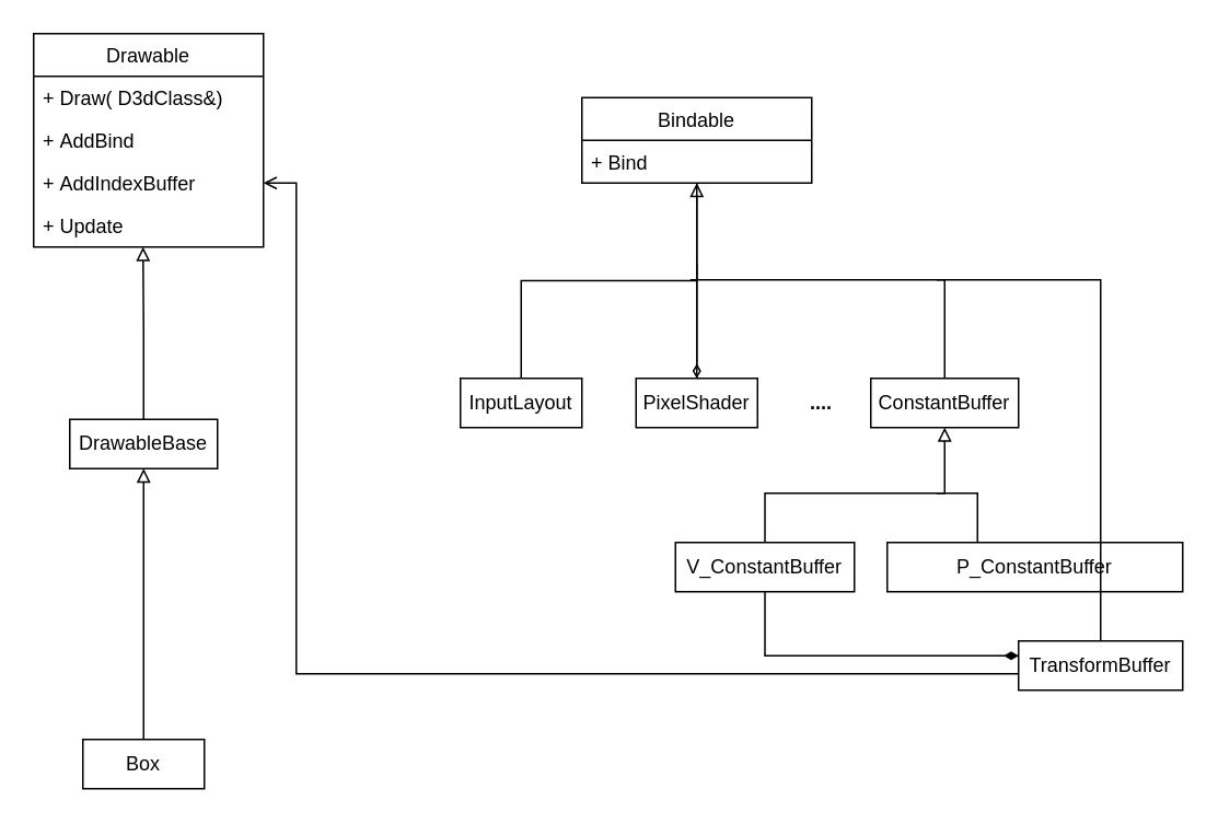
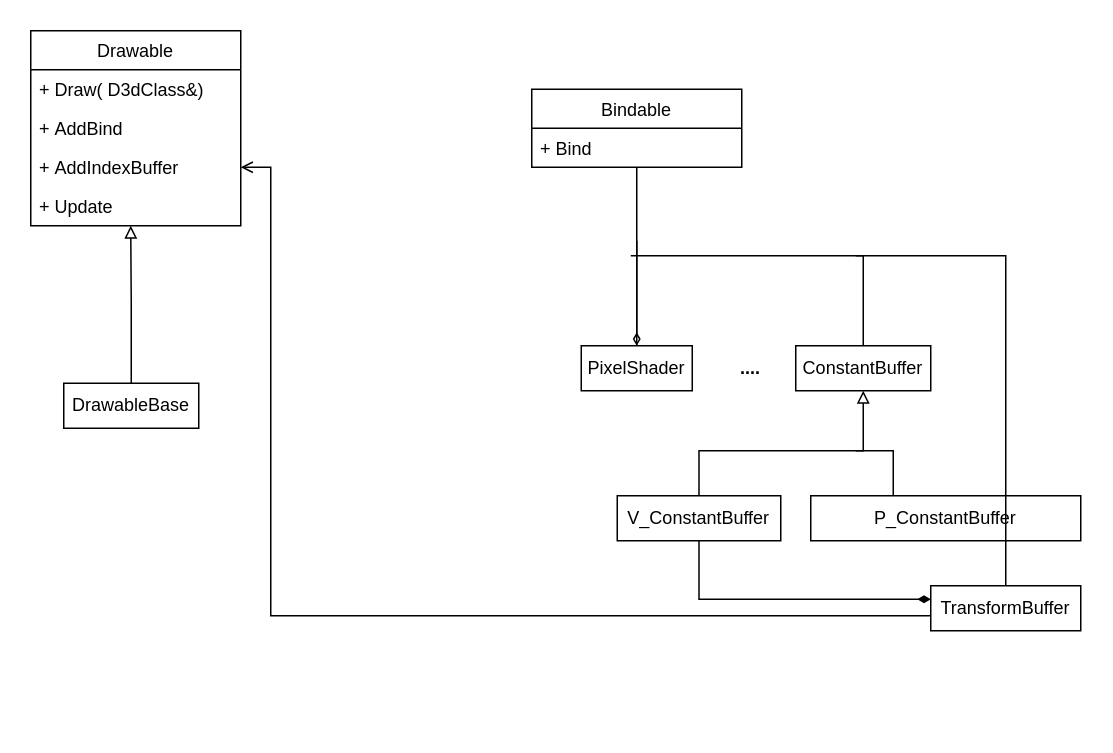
  <mxCell id="0" />
  <mxCell id="1" parent="0" />
  <mxCell id="2" value="" style="edgeStyle=orthogonalEdgeStyle;rounded=0;orthogonalLoop=1;jettySize=auto;html=1;endArrow=diamondThin;endFill=0;" edge="1" parent="1" source="9" target="13"><mxGeometry relative="1" as="geometry" /></mxCell>
  <mxCell id="3" value="Drawable" style="swimlane;fontStyle=0;childLayout=stackLayout;horizontal=1;startSize=26;fillColor=none;horizontalStack=0;resizeParent=1;resizeParentMax=0;resizeLast=0;collapsible=1;marginBottom=0;" vertex="1" parent="1"><mxGeometry x="20" y="20" width="140" height="130" as="geometry"><mxRectangle x="80" y="80" width="80" height="26" as="alternateBounds" /></mxGeometry></mxCell>
  <mxCell id="4" value="+ Draw( D3dClass&amp;)" style="text;strokeColor=none;fillColor=none;align=left;verticalAlign=top;spacingLeft=4;spacingRight=4;overflow=hidden;rotatable=0;points=[[0,0.5],[1,0.5]];portConstraint=eastwest;" vertex="1" parent="3"><mxGeometry y="26" width="140" height="26" as="geometry" /></mxCell>
  <mxCell id="5" value="+ AddBind" style="text;strokeColor=none;fillColor=none;align=left;verticalAlign=top;spacingLeft=4;spacingRight=4;overflow=hidden;rotatable=0;points=[[0,0.5],[1,0.5]];portConstraint=eastwest;" vertex="1" parent="3"><mxGeometry y="52" width="140" height="26" as="geometry" /></mxCell>
  <mxCell id="6" value="+ AddIndexBuffer" style="text;strokeColor=none;fillColor=none;align=left;verticalAlign=top;spacingLeft=4;spacingRight=4;overflow=hidden;rotatable=0;points=[[0,0.5],[1,0.5]];portConstraint=eastwest;" vertex="1" parent="3"><mxGeometry y="78" width="140" height="26" as="geometry" /></mxCell>
  <mxCell id="7" value="+ Update" style="text;strokeColor=none;fillColor=none;align=left;verticalAlign=top;spacingLeft=4;spacingRight=4;overflow=hidden;rotatable=0;points=[[0,0.5],[1,0.5]];portConstraint=eastwest;" vertex="1" parent="3"><mxGeometry y="104" width="140" height="26" as="geometry" /></mxCell>
- <mxCell id="8" value="" style="edgeStyle=orthogonalEdgeStyle;rounded=0;orthogonalLoop=1;jettySize=auto;html=1;startArrow=block;startFill=0;endArrow=none;endFill=0;" edge="1" parent="1" source="9" target="11"><mxGeometry relative="1" as="geometry" /></mxCell>
  <mxCell id="9" value="Bindable" style="swimlane;fontStyle=0;childLayout=stackLayout;horizontal=1;startSize=26;fillColor=none;horizontalStack=0;resizeParent=1;resizeParentMax=0;resizeLast=0;collapsible=1;marginBottom=0;" vertex="1" parent="1"><mxGeometry x="354" y="59" width="140" height="52" as="geometry"><mxRectangle x="80" y="80" width="80" height="26" as="alternateBounds" /></mxGeometry></mxCell>
  <mxCell id="10" value="+ Bind" style="text;strokeColor=none;fillColor=none;align=left;verticalAlign=top;spacingLeft=4;spacingRight=4;overflow=hidden;rotatable=0;points=[[0,0.5],[1,0.5]];portConstraint=eastwest;" vertex="1" parent="9"><mxGeometry y="26" width="140" height="26" as="geometry" /></mxCell>
- <mxCell id="11" value="InputLayout" style="whiteSpace=wrap;html=1;fontStyle=0;fillColor=none;startSize=26;" vertex="1" parent="1"><mxGeometry x="280" y="230" width="74" height="30" as="geometry" /></mxCell>
  <mxCell id="12" style="edgeStyle=orthogonalEdgeStyle;rounded=0;orthogonalLoop=1;jettySize=auto;html=1;startArrow=none;startFill=0;endArrow=none;endFill=0;" edge="1" parent="1" source="13"><mxGeometry relative="1" as="geometry"><mxPoint x="424" y="160" as="targetPoint" /></mxGeometry></mxCell>
  <mxCell id="13" value="PixelShader" style="whiteSpace=wrap;html=1;fontStyle=0;fillColor=none;startSize=26;" vertex="1" parent="1"><mxGeometry x="387" y="230" width="74" height="30" as="geometry" /></mxCell>
  <mxCell id="14" style="edgeStyle=orthogonalEdgeStyle;rounded=0;orthogonalLoop=1;jettySize=auto;html=1;startArrow=none;startFill=0;endArrow=none;endFill=0;" edge="1" parent="1" source="15"><mxGeometry relative="1" as="geometry"><mxPoint x="420" y="170" as="targetPoint" /><Array as="points"><mxPoint x="575" y="170" /></Array></mxGeometry></mxCell>
  <mxCell id="15" value="ConstantBuffer" style="whiteSpace=wrap;html=1;fontStyle=0;fillColor=none;startSize=26;" vertex="1" parent="1"><mxGeometry x="530" y="230" width="90" height="30" as="geometry" /></mxCell>
  <mxCell id="16" value="&lt;b&gt;....&lt;/b&gt;" style="text;html=1;strokeColor=none;fillColor=none;align=center;verticalAlign=middle;whiteSpace=wrap;rounded=0;" vertex="1" parent="1"><mxGeometry x="480" y="235" width="40" height="20" as="geometry" /></mxCell>
  <mxCell id="17" style="edgeStyle=orthogonalEdgeStyle;rounded=0;orthogonalLoop=1;jettySize=auto;html=1;entryX=0.5;entryY=1;entryDx=0;entryDy=0;startArrow=none;startFill=0;endArrow=block;endFill=0;" edge="1" parent="1" source="19" target="15"><mxGeometry relative="1" as="geometry"><Array as="points"><mxPoint x="466" y="300" /><mxPoint x="575" y="300" /></Array></mxGeometry></mxCell>
  <mxCell id="18" style="edgeStyle=orthogonalEdgeStyle;rounded=0;orthogonalLoop=1;jettySize=auto;html=1;entryX=0;entryY=0.5;entryDx=0;entryDy=0;startArrow=none;startFill=0;endArrow=diamondThin;endFill=1;exitX=0.5;exitY=1;exitDx=0;exitDy=0;" edge="1" parent="1" source="19"><mxGeometry relative="1" as="geometry"><mxPoint x="465.5" y="354" as="sourcePoint" /><mxPoint x="620" y="399" as="targetPoint" /><Array as="points"><mxPoint x="466" y="399" /></Array></mxGeometry></mxCell>
  <mxCell id="19" value="V_ConstantBuffer" style="whiteSpace=wrap;html=1;fontStyle=0;fillColor=none;startSize=26;" vertex="1" parent="1"><mxGeometry x="411" y="330" width="109" height="30" as="geometry" /></mxCell>
  <mxCell id="20" style="edgeStyle=orthogonalEdgeStyle;rounded=0;orthogonalLoop=1;jettySize=auto;html=1;startArrow=none;startFill=0;endArrow=none;endFill=0;" edge="1" parent="1" source="21"><mxGeometry relative="1" as="geometry"><mxPoint x="570" y="300" as="targetPoint" /><Array as="points"><mxPoint x="595" y="300" /></Array></mxGeometry></mxCell>
  <mxCell id="21" value="P_ConstantBuffer" style="whiteSpace=wrap;html=1;fontStyle=0;fillColor=none;startSize=26;" vertex="1" parent="1"><mxGeometry x="540" y="330" width="180" height="30" as="geometry" /></mxCell>
  <mxCell id="22" style="edgeStyle=orthogonalEdgeStyle;rounded=0;orthogonalLoop=1;jettySize=auto;html=1;startArrow=none;startFill=0;endArrow=none;endFill=0;" edge="1" parent="1" source="24"><mxGeometry relative="1" as="geometry"><mxPoint x="570" y="170" as="targetPoint" /><Array as="points"><mxPoint x="670" y="170" /><mxPoint x="570" y="170" /></Array></mxGeometry></mxCell>
  <mxCell id="23" style="edgeStyle=orthogonalEdgeStyle;rounded=0;orthogonalLoop=1;jettySize=auto;html=1;entryX=1;entryY=0.5;entryDx=0;entryDy=0;startArrow=none;startFill=0;endArrow=open;endFill=0;" edge="1" parent="1" source="24" target="6"><mxGeometry relative="1" as="geometry"><Array as="points"><mxPoint x="180" y="410" /><mxPoint x="180" y="111" /></Array></mxGeometry></mxCell>
  <mxCell id="24" value="TransformBuffer" style="whiteSpace=wrap;html=1;fontStyle=0;fillColor=none;startSize=26;" vertex="1" parent="1"><mxGeometry x="620" y="390" width="100" height="30" as="geometry" /></mxCell>
- <mxCell id="25" style="edgeStyle=orthogonalEdgeStyle;rounded=0;orthogonalLoop=1;jettySize=auto;html=1;entryX=0.5;entryY=1;entryDx=0;entryDy=0;startArrow=none;startFill=0;endArrow=block;endFill=0;" edge="1" parent="1" source="26" target="28"><mxGeometry relative="1" as="geometry" /></mxCell>
- <mxCell id="26" value="Box" style="whiteSpace=wrap;html=1;fontStyle=0;fillColor=none;startSize=26;" vertex="1" parent="1"><mxGeometry x="50" y="450" width="74" height="30" as="geometry" /></mxCell>
  <mxCell id="27" style="edgeStyle=orthogonalEdgeStyle;rounded=0;orthogonalLoop=1;jettySize=auto;html=1;entryX=0.476;entryY=1;entryDx=0;entryDy=0;entryPerimeter=0;startArrow=none;startFill=0;endArrow=block;endFill=0;" edge="1" parent="1" source="28" target="7"><mxGeometry relative="1" as="geometry" /></mxCell>
  <mxCell id="28" value="DrawableBase" style="whiteSpace=wrap;html=1;fontStyle=0;fillColor=none;startSize=26;" vertex="1" parent="1"><mxGeometry x="42" y="255" width="90" height="30" as="geometry" /></mxCell>
